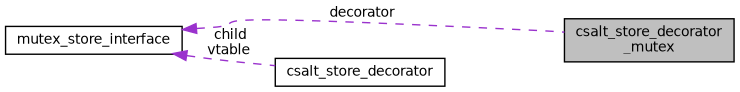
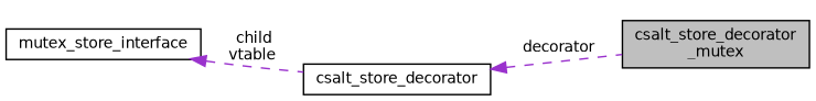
  digraph {
    rankdir=LR
    node [color=black fillcolor=white fontname=Helvetica fontsize=10 shape=record style=filled]
    edge [color=darkorchid3 dir=back fontname=Helvetica fontsize=10 labelfontname=Helvetica labelfontsize=10 style=dashed]
    n1 [fillcolor=grey75 fontcolor=black height=0.2 label="csalt_store_decorator\l_mutex" width=0.4]
    n2 [height=0.2 label=csalt_store_decorator width=0.4]
    n3 [height=0.2 label=mutex_store_interface width=0.4]
-   n3 -> n1 [label=" decorator"]
+   n2 -> n1 [label=" decorator"]
    n3 -> n2 [label=" child\nvtable"]
  }
